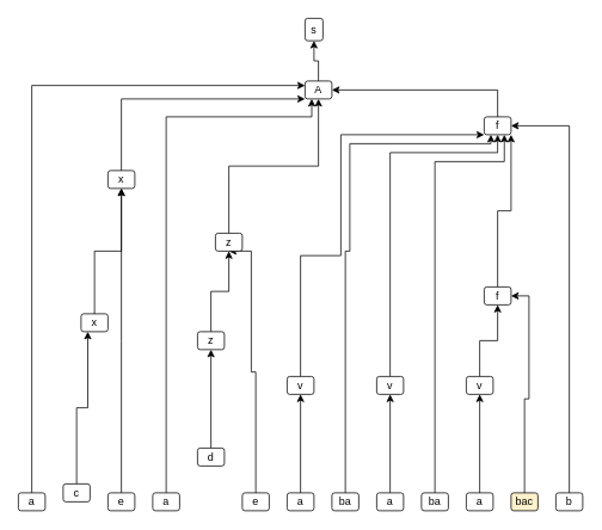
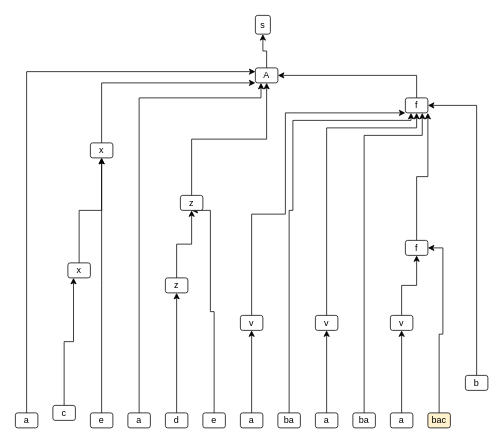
  <mxCell id="0" />
  <mxCell id="1" parent="0" />
  <mxCell id="2" style="edgeStyle=orthogonalEdgeStyle;rounded=0;orthogonalLoop=1;jettySize=auto;html=1;entryX=0;entryY=0.25;entryDx=0;entryDy=0;" edge="1" parent="1" source="3" target="33"><mxGeometry relative="1" as="geometry"><mxPoint x="10" y="180" as="targetPoint" /><Array as="points"><mxPoint x="35" y="95" /></Array></mxGeometry></mxCell>
  <mxCell id="3" value="a" style="rounded=1;whiteSpace=wrap;html=1;" vertex="1" parent="1"><mxGeometry x="20" y="550" width="30" height="20" as="geometry" /></mxCell>
  <mxCell id="4" style="edgeStyle=orthogonalEdgeStyle;rounded=0;orthogonalLoop=1;jettySize=auto;html=1;exitX=0.5;exitY=0;exitDx=0;exitDy=0;entryX=0.25;entryY=1;entryDx=0;entryDy=0;" edge="1" parent="1" source="5" target="29"><mxGeometry relative="1" as="geometry" /></mxCell>
  <mxCell id="5" value="c" style="rounded=1;whiteSpace=wrap;html=1;" vertex="1" parent="1"><mxGeometry x="70" y="540" width="30" height="20" as="geometry" /></mxCell>
  <mxCell id="6" style="edgeStyle=orthogonalEdgeStyle;rounded=0;orthogonalLoop=1;jettySize=auto;html=1;exitX=0.5;exitY=0;exitDx=0;exitDy=0;" edge="1" parent="1" source="7"><mxGeometry relative="1" as="geometry"><mxPoint x="135" y="210" as="targetPoint" /></mxGeometry></mxCell>
  <mxCell id="7" value="e" style="rounded=1;whiteSpace=wrap;html=1;" vertex="1" parent="1"><mxGeometry x="120" y="550" width="30" height="20" as="geometry" /></mxCell>
  <mxCell id="8" style="edgeStyle=orthogonalEdgeStyle;rounded=0;orthogonalLoop=1;jettySize=auto;html=1;entryX=0.25;entryY=1;entryDx=0;entryDy=0;" edge="1" parent="1" source="9" target="33"><mxGeometry relative="1" as="geometry"><Array as="points"><mxPoint x="185" y="130" /><mxPoint x="348" y="130" /></Array></mxGeometry></mxCell>
  <mxCell id="9" value="a" style="rounded=1;whiteSpace=wrap;html=1;" vertex="1" parent="1"><mxGeometry x="170" y="550" width="30" height="20" as="geometry" /></mxCell>
  <mxCell id="10" style="edgeStyle=orthogonalEdgeStyle;rounded=0;orthogonalLoop=1;jettySize=auto;html=1;exitX=0.5;exitY=0;exitDx=0;exitDy=0;entryX=0.5;entryY=1;entryDx=0;entryDy=0;" edge="1" parent="1" source="11" target="36"><mxGeometry relative="1" as="geometry" /></mxCell>
- <mxCell id="11" value="d" style="rounded=1;whiteSpace=wrap;html=1;" vertex="1" parent="1"><mxGeometry x="220" y="500" width="30" height="20" as="geometry" /></mxCell>
+ <mxCell id="11" value="d" style="rounded=1;whiteSpace=wrap;html=1;" vertex="1" parent="1"><mxGeometry x="220" y="550" width="30" height="20" as="geometry" /></mxCell>
  <mxCell id="12" style="edgeStyle=orthogonalEdgeStyle;rounded=0;orthogonalLoop=1;jettySize=auto;html=1;exitX=0.5;exitY=0;exitDx=0;exitDy=0;entryX=0.5;entryY=1;entryDx=0;entryDy=0;" edge="1" parent="1" source="13" target="38"><mxGeometry relative="1" as="geometry"><Array as="points"><mxPoint x="285" y="415" /><mxPoint x="280" y="415" /><mxPoint x="280" y="280" /></Array></mxGeometry></mxCell>
  <mxCell id="13" value="e" style="rounded=1;whiteSpace=wrap;html=1;" vertex="1" parent="1"><mxGeometry x="270" y="550" width="30" height="20" as="geometry" /></mxCell>
  <mxCell id="14" style="edgeStyle=orthogonalEdgeStyle;rounded=0;orthogonalLoop=1;jettySize=auto;html=1;exitX=0.5;exitY=0;exitDx=0;exitDy=0;entryX=0.5;entryY=1;entryDx=0;entryDy=0;" edge="1" parent="1" source="15" target="40"><mxGeometry relative="1" as="geometry" /></mxCell>
  <mxCell id="15" value="a" style="rounded=1;whiteSpace=wrap;html=1;" vertex="1" parent="1"><mxGeometry x="320" y="550" width="30" height="20" as="geometry" /></mxCell>
  <mxCell id="16" style="edgeStyle=orthogonalEdgeStyle;rounded=0;orthogonalLoop=1;jettySize=auto;html=1;exitX=0.5;exitY=0;exitDx=0;exitDy=0;entryX=0.25;entryY=1;entryDx=0;entryDy=0;" edge="1" parent="1" source="17" target="48"><mxGeometry relative="1" as="geometry"><Array as="points"><mxPoint x="385" y="280" /><mxPoint x="390" y="280" /><mxPoint x="390" y="160" /><mxPoint x="548" y="160" /></Array></mxGeometry></mxCell>
  <mxCell id="17" value="ba" style="rounded=1;whiteSpace=wrap;html=1;" vertex="1" parent="1"><mxGeometry x="370" y="550" width="30" height="20" as="geometry" /></mxCell>
  <mxCell id="18" style="edgeStyle=orthogonalEdgeStyle;rounded=0;orthogonalLoop=1;jettySize=auto;html=1;exitX=0.5;exitY=0;exitDx=0;exitDy=0;entryX=0.5;entryY=1;entryDx=0;entryDy=0;" edge="1" parent="1" source="19" target="42"><mxGeometry relative="1" as="geometry" /></mxCell>
  <mxCell id="19" value="a" style="rounded=1;whiteSpace=wrap;html=1;" vertex="1" parent="1"><mxGeometry x="420" y="550" width="30" height="20" as="geometry" /></mxCell>
  <mxCell id="20" style="edgeStyle=orthogonalEdgeStyle;rounded=0;orthogonalLoop=1;jettySize=auto;html=1;exitX=0.5;exitY=0;exitDx=0;exitDy=0;entryX=0.75;entryY=1;entryDx=0;entryDy=0;" edge="1" parent="1" source="21" target="48"><mxGeometry relative="1" as="geometry"><Array as="points"><mxPoint x="485" y="180" /><mxPoint x="563" y="180" /></Array></mxGeometry></mxCell>
  <mxCell id="21" value="ba" style="rounded=1;whiteSpace=wrap;html=1;" vertex="1" parent="1"><mxGeometry x="470" y="550" width="30" height="20" as="geometry" /></mxCell>
  <mxCell id="22" style="edgeStyle=orthogonalEdgeStyle;rounded=0;orthogonalLoop=1;jettySize=auto;html=1;exitX=0.5;exitY=0;exitDx=0;exitDy=0;entryX=0.5;entryY=1;entryDx=0;entryDy=0;" edge="1" parent="1" source="23" target="44"><mxGeometry relative="1" as="geometry" /></mxCell>
  <mxCell id="23" value="a" style="rounded=1;whiteSpace=wrap;html=1;" vertex="1" parent="1"><mxGeometry x="520" y="550" width="30" height="20" as="geometry" /></mxCell>
  <mxCell id="24" style="edgeStyle=orthogonalEdgeStyle;rounded=0;orthogonalLoop=1;jettySize=auto;html=1;exitX=0.5;exitY=0;exitDx=0;exitDy=0;entryX=1;entryY=0.5;entryDx=0;entryDy=0;" edge="1" parent="1" source="25" target="46"><mxGeometry relative="1" as="geometry" /></mxCell>
  <mxCell id="25" value="bac" style="rounded=1;whiteSpace=wrap;html=1;fillColor=#fff2cc;" vertex="1" parent="1"><mxGeometry x="570" y="550" width="30" height="20" as="geometry" /></mxCell>
  <mxCell id="26" style="edgeStyle=orthogonalEdgeStyle;rounded=0;orthogonalLoop=1;jettySize=auto;html=1;exitX=0.5;exitY=0;exitDx=0;exitDy=0;entryX=1;entryY=0.5;entryDx=0;entryDy=0;" edge="1" parent="1" source="27" target="48"><mxGeometry relative="1" as="geometry" /></mxCell>
- <mxCell id="27" value="b" style="rounded=1;whiteSpace=wrap;html=1;" vertex="1" parent="1"><mxGeometry x="620" y="550" width="30" height="20" as="geometry" /></mxCell>
+ <mxCell id="27" value="b" style="rounded=1;whiteSpace=wrap;html=1;" vertex="1" parent="1"><mxGeometry x="620" y="500" width="30" height="20" as="geometry" /></mxCell>
  <mxCell id="28" style="edgeStyle=orthogonalEdgeStyle;rounded=0;orthogonalLoop=1;jettySize=auto;html=1;exitX=0.5;exitY=0;exitDx=0;exitDy=0;entryX=0.5;entryY=1;entryDx=0;entryDy=0;" edge="1" parent="1" source="29" target="31"><mxGeometry relative="1" as="geometry" /></mxCell>
  <mxCell id="29" value="x" style="rounded=1;whiteSpace=wrap;html=1;" vertex="1" parent="1"><mxGeometry x="90" y="350" width="30" height="20" as="geometry" /></mxCell>
  <mxCell id="30" style="edgeStyle=orthogonalEdgeStyle;rounded=0;orthogonalLoop=1;jettySize=auto;html=1;exitX=0.5;exitY=0;exitDx=0;exitDy=0;entryX=0;entryY=1;entryDx=0;entryDy=0;" edge="1" parent="1" source="31" target="33"><mxGeometry relative="1" as="geometry"><Array as="points"><mxPoint x="135" y="110" /></Array></mxGeometry></mxCell>
  <mxCell id="31" value="x" style="rounded=1;whiteSpace=wrap;html=1;" vertex="1" parent="1"><mxGeometry x="120" y="190" width="30" height="20" as="geometry" /></mxCell>
  <mxCell id="32" style="edgeStyle=orthogonalEdgeStyle;rounded=0;orthogonalLoop=1;jettySize=auto;html=1;exitX=0.5;exitY=0;exitDx=0;exitDy=0;entryX=0.5;entryY=1;entryDx=0;entryDy=0;" edge="1" parent="1" source="33" target="34"><mxGeometry relative="1" as="geometry" /></mxCell>
  <mxCell id="33" value="A" style="rounded=1;whiteSpace=wrap;html=1;" vertex="1" parent="1"><mxGeometry x="340" y="90" width="30" height="20" as="geometry" /></mxCell>
  <mxCell id="34" value="s" style="rounded=1;whiteSpace=wrap;html=1;" vertex="1" parent="1"><mxGeometry x="340" y="20" width="20" height="25" as="geometry" /></mxCell>
  <mxCell id="35" style="edgeStyle=orthogonalEdgeStyle;rounded=0;orthogonalLoop=1;jettySize=auto;html=1;exitX=0.5;exitY=0;exitDx=0;exitDy=0;entryX=0.5;entryY=1;entryDx=0;entryDy=0;" edge="1" parent="1" source="36" target="38"><mxGeometry relative="1" as="geometry" /></mxCell>
  <mxCell id="36" value="z" style="rounded=1;whiteSpace=wrap;html=1;" vertex="1" parent="1"><mxGeometry x="220" y="370" width="30" height="20" as="geometry" /></mxCell>
  <mxCell id="37" style="edgeStyle=orthogonalEdgeStyle;rounded=0;orthogonalLoop=1;jettySize=auto;html=1;exitX=0.5;exitY=0;exitDx=0;exitDy=0;entryX=0.5;entryY=1;entryDx=0;entryDy=0;" edge="1" parent="1" source="38" target="33"><mxGeometry relative="1" as="geometry" /></mxCell>
  <mxCell id="38" value="z" style="rounded=1;whiteSpace=wrap;html=1;" vertex="1" parent="1"><mxGeometry x="240" y="260" width="30" height="20" as="geometry" /></mxCell>
  <mxCell id="39" style="edgeStyle=orthogonalEdgeStyle;rounded=0;orthogonalLoop=1;jettySize=auto;html=1;exitX=0.5;exitY=0;exitDx=0;exitDy=0;entryX=0;entryY=1;entryDx=0;entryDy=0;" edge="1" parent="1" source="40" target="48"><mxGeometry relative="1" as="geometry"><Array as="points"><mxPoint x="335" y="285" /><mxPoint x="380" y="285" /><mxPoint x="380" y="150" /></Array></mxGeometry></mxCell>
  <mxCell id="40" value="v" style="rounded=1;whiteSpace=wrap;html=1;" vertex="1" parent="1"><mxGeometry x="320" y="420" width="30" height="20" as="geometry" /></mxCell>
  <mxCell id="41" style="edgeStyle=orthogonalEdgeStyle;rounded=0;orthogonalLoop=1;jettySize=auto;html=1;exitX=0.5;exitY=0;exitDx=0;exitDy=0;entryX=0.5;entryY=1;entryDx=0;entryDy=0;" edge="1" parent="1" source="42" target="48"><mxGeometry relative="1" as="geometry"><Array as="points"><mxPoint x="435" y="170" /><mxPoint x="555" y="170" /></Array></mxGeometry></mxCell>
  <mxCell id="42" value="v" style="rounded=1;whiteSpace=wrap;html=1;" vertex="1" parent="1"><mxGeometry x="420" y="420" width="30" height="20" as="geometry" /></mxCell>
  <mxCell id="43" style="edgeStyle=orthogonalEdgeStyle;rounded=0;orthogonalLoop=1;jettySize=auto;html=1;exitX=0.5;exitY=0;exitDx=0;exitDy=0;entryX=0.5;entryY=1;entryDx=0;entryDy=0;" edge="1" parent="1" source="44" target="46"><mxGeometry relative="1" as="geometry" /></mxCell>
  <mxCell id="44" value="v" style="rounded=1;whiteSpace=wrap;html=1;" vertex="1" parent="1"><mxGeometry x="520" y="420" width="30" height="20" as="geometry" /></mxCell>
  <mxCell id="45" style="edgeStyle=orthogonalEdgeStyle;rounded=0;orthogonalLoop=1;jettySize=auto;html=1;exitX=0.5;exitY=0;exitDx=0;exitDy=0;entryX=1;entryY=1;entryDx=0;entryDy=0;" edge="1" parent="1" source="46" target="48"><mxGeometry relative="1" as="geometry" /></mxCell>
  <mxCell id="46" value="f" style="rounded=1;whiteSpace=wrap;html=1;" vertex="1" parent="1"><mxGeometry x="540" y="320" width="30" height="20" as="geometry" /></mxCell>
  <mxCell id="47" style="edgeStyle=orthogonalEdgeStyle;rounded=0;orthogonalLoop=1;jettySize=auto;html=1;exitX=0.5;exitY=0;exitDx=0;exitDy=0;entryX=1;entryY=0.5;entryDx=0;entryDy=0;" edge="1" parent="1" source="48" target="33"><mxGeometry relative="1" as="geometry" /></mxCell>
  <mxCell id="48" value="f" style="rounded=1;whiteSpace=wrap;html=1;" vertex="1" parent="1"><mxGeometry x="540" y="130" width="30" height="20" as="geometry" /></mxCell>
